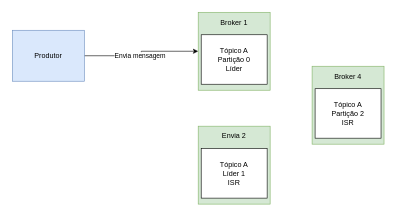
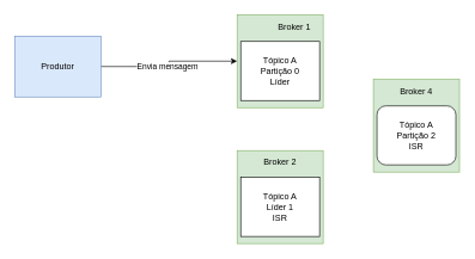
  <mxCell id="0" />
  <mxCell id="1" parent="0" />
  <mxCell id="2" style="edgeStyle=orthogonalEdgeStyle;rounded=0;orthogonalLoop=1;jettySize=auto;html=1;entryX=0;entryY=0.5;entryDx=0;entryDy=0;" edge="1" parent="1" source="4" target="6"><mxGeometry relative="1" as="geometry" /></mxCell>
  <mxCell id="3" value="Envia mensagem" style="edgeLabel;html=1;align=center;verticalAlign=middle;resizable=0;points=[];" vertex="1" connectable="0" parent="2"><mxGeometry x="-0.042" y="3" relative="1" as="geometry"><mxPoint as="offset" /></mxGeometry></mxCell>
  <mxCell id="4" value="Produtor" style="rounded=0;whiteSpace=wrap;html=1;fillColor=#dae8fc;strokeColor=#6c8ebf;" vertex="1" parent="1"><mxGeometry x="20" y="50" width="120" height="85" as="geometry" /></mxCell>
  <mxCell id="5" value="" style="group" vertex="1" connectable="0" parent="1"><mxGeometry x="330" y="20" width="120" height="130" as="geometry" /></mxCell>
  <mxCell id="6" value="" style="rounded=0;whiteSpace=wrap;html=1;fillColor=#d5e8d4;strokeColor=#82b366;" vertex="1" parent="5"><mxGeometry width="120" height="130" as="geometry" /></mxCell>
  <mxCell id="7" value="Tópico A&lt;br&gt;Partição 0&lt;br&gt;Líder" style="rounded=0;whiteSpace=wrap;html=1;" vertex="1" parent="5"><mxGeometry x="5" y="37.5" width="110" height="82.5" as="geometry" /></mxCell>
- <mxCell id="8" value="Broker 1" style="text;html=1;strokeColor=none;fillColor=none;align=center;verticalAlign=middle;whiteSpace=wrap;rounded=0;" vertex="1" parent="5"><mxGeometry x="35" y="7" width="50" height="20" as="geometry" /></mxCell>
+ <mxCell id="8" value="Broker 1" style="text;html=1;strokeColor=none;fillColor=none;align=center;verticalAlign=middle;whiteSpace=wrap;rounded=0;" vertex="1" parent="5"><mxGeometry x="55" y="7" width="50" height="20" as="geometry" /></mxCell>
  <mxCell id="9" value="" style="group" vertex="1" connectable="0" parent="1"><mxGeometry x="330" y="210" width="120" height="130" as="geometry" /></mxCell>
  <mxCell id="10" value="" style="rounded=0;whiteSpace=wrap;html=1;fillColor=#d5e8d4;strokeColor=#82b366;" vertex="1" parent="9"><mxGeometry width="120" height="130" as="geometry" /></mxCell>
  <mxCell id="11" value="Tópico A&lt;br&gt;Líder 1&lt;br&gt;ISR" style="rounded=0;whiteSpace=wrap;html=1;" vertex="1" parent="9"><mxGeometry x="5" y="37.5" width="110" height="82.5" as="geometry" /></mxCell>
- <mxCell id="12" value="Envia 2" style="text;html=1;strokeColor=none;fillColor=none;align=center;verticalAlign=middle;whiteSpace=wrap;rounded=0;" vertex="1" parent="9"><mxGeometry x="35" y="7" width="50" height="20" as="geometry" /></mxCell>
+ <mxCell id="12" value="Broker 2" style="text;html=1;strokeColor=none;fillColor=none;align=center;verticalAlign=middle;whiteSpace=wrap;rounded=0;" vertex="1" parent="9"><mxGeometry x="35" y="7" width="50" height="20" as="geometry" /></mxCell>
  <mxCell id="13" value="" style="group" vertex="1" connectable="0" parent="1"><mxGeometry x="520" y="110" width="120" height="130" as="geometry" /></mxCell>
  <mxCell id="14" value="" style="rounded=0;whiteSpace=wrap;html=1;fillColor=#d5e8d4;strokeColor=#82b366;" vertex="1" parent="13"><mxGeometry width="120" height="130" as="geometry" /></mxCell>
- <mxCell id="15" value="Tópico A&lt;br&gt;Partição 2&lt;br&gt;ISR" style="rounded=0;whiteSpace=wrap;html=1;" vertex="1" parent="13"><mxGeometry x="5" y="37.5" width="110" height="82.5" as="geometry" /></mxCell>
+ <mxCell id="15" value="Tópico A&lt;br&gt;Partição 2&lt;br&gt;ISR" style="whiteSpace=wrap;html=1;rounded=1;" vertex="1" parent="13"><mxGeometry x="5" y="37.5" width="110" height="82.5" as="geometry" /></mxCell>
  <mxCell id="16" value="Broker 4" style="text;html=1;strokeColor=none;fillColor=none;align=center;verticalAlign=middle;whiteSpace=wrap;rounded=0;" vertex="1" parent="13"><mxGeometry x="35" y="7" width="50" height="20" as="geometry" /></mxCell>
